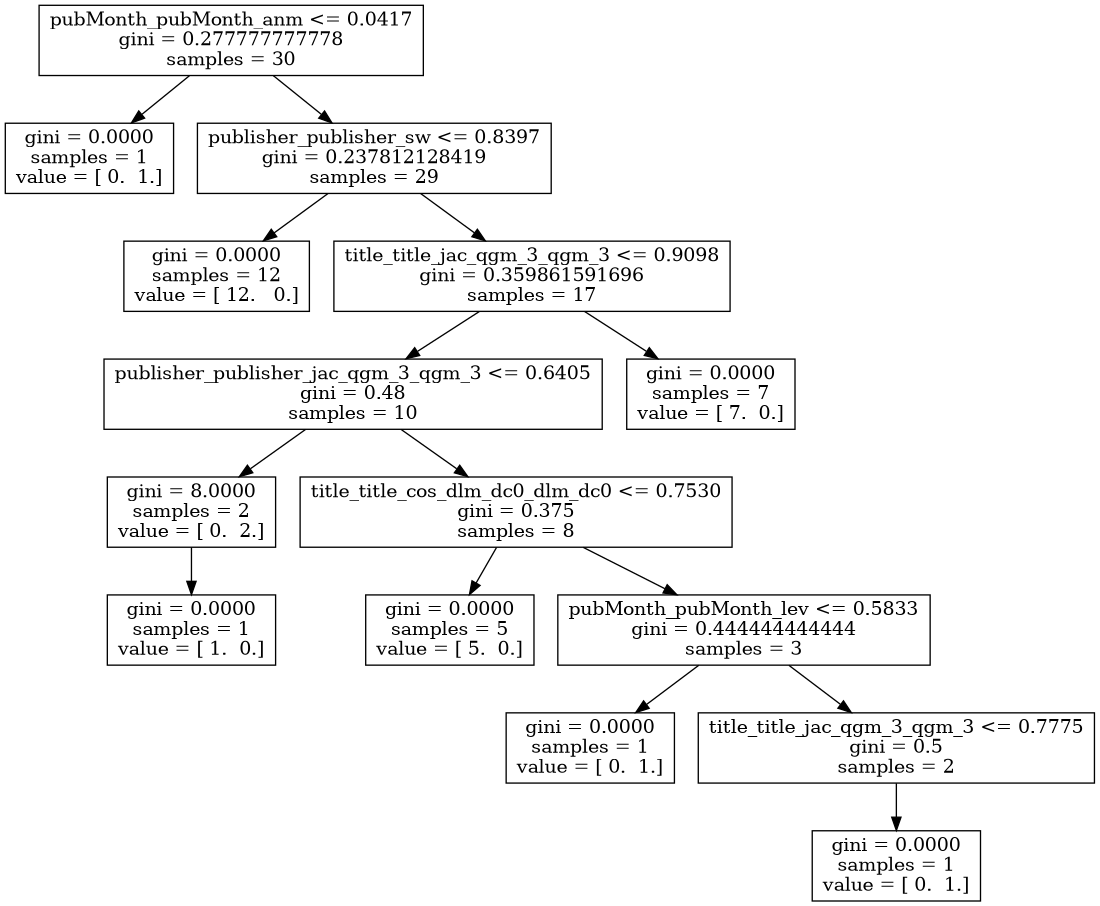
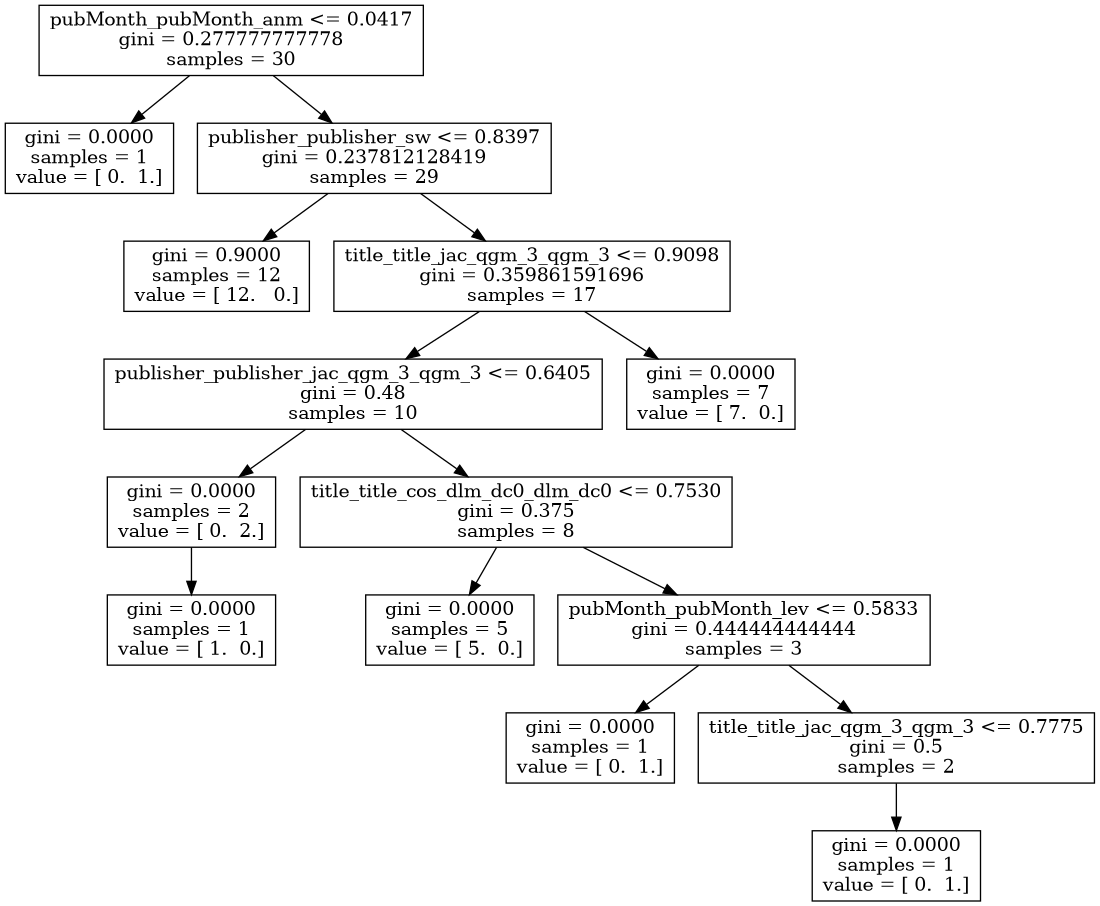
  digraph {
    node [shape=box]
    n1 [label="pubMonth_pubMonth_anm <= 0.0417\ngini = 0.277777777778\nsamples = 30"]
    n2 [label="gini = 0.0000\nsamples = 1\nvalue = [ 0.  1.]"]
    n3 [label="publisher_publisher_sw <= 0.8397\ngini = 0.237812128419\nsamples = 29"]
-   n4 [label="gini = 0.0000\nsamples = 12\nvalue = [ 12.   0.]"]
+   n4 [label="gini = 0.9000\nsamples = 12\nvalue = [ 12.   0.]"]
    n5 [label="title_title_jac_qgm_3_qgm_3 <= 0.9098\ngini = 0.359861591696\nsamples = 17"]
    n6 [label="publisher_publisher_jac_qgm_3_qgm_3 <= 0.6405\ngini = 0.48\nsamples = 10"]
    n7 [label="gini = 0.0000\nsamples = 7\nvalue = [ 7.  0.]"]
-   n8 [label="gini = 8.0000\nsamples = 2\nvalue = [ 0.  2.]"]
+   n8 [label="gini = 0.0000\nsamples = 2\nvalue = [ 0.  2.]"]
    n9 [label="title_title_cos_dlm_dc0_dlm_dc0 <= 0.7530\ngini = 0.375\nsamples = 8"]
    n10 [label="gini = 0.0000\nsamples = 1\nvalue = [ 1.  0.]"]
    n11 [label="gini = 0.0000\nsamples = 5\nvalue = [ 5.  0.]"]
    n12 [label="pubMonth_pubMonth_lev <= 0.5833\ngini = 0.444444444444\nsamples = 3"]
    n13 [label="gini = 0.0000\nsamples = 1\nvalue = [ 0.  1.]"]
    n14 [label="title_title_jac_qgm_3_qgm_3 <= 0.7775\ngini = 0.5\nsamples = 2"]
    n15 [label="gini = 0.0000\nsamples = 1\nvalue = [ 0.  1.]"]
    n1 -> n2
    n1 -> n3
    n3 -> n4
    n3 -> n5
    n5 -> n6
    n5 -> n7
    n6 -> n8
    n6 -> n9
    n8 -> n10
    n9 -> n11
    n9 -> n12
    n12 -> n13
    n12 -> n14
    n14 -> n15
  }
